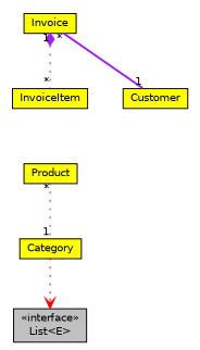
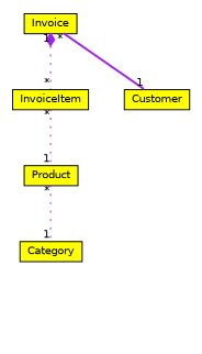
  digraph {
    nodesep=0.25
    ranksep=0.5
    node [fontcolor=black fontname=Helvetica fontsize=10 shape=plaintext]
    edge [arrowhead=none color=purple fontname=Helvetica fontsize=10 headlabel=1 headport=p labelfontname=Helvetica labelfontsize=10 style=dotted taillabel="*" tailport=p weight=2]
    n1 [label=<<table title="gr.spinellis.basic.invoice.InvoiceItem" border="0" cellborder="1" cellspacing="0" cellpadding="2" port="p" bgcolor="yellow"><tr><td><table border="0" cellspacing="0" cellpadding="1"><tr><td align="center" balign="center"> InvoiceItem </td></tr></table></td></tr></table>>]
    n2 [label=<<table title="gr.spinellis.basic.product.Product" border="0" cellborder="1" cellspacing="0" cellpadding="2" port="p" bgcolor="yellow"><tr><td><table border="0" cellspacing="0" cellpadding="1"><tr><td align="center" balign="center"> Product </td></tr></table></td></tr></table>>]
    n3 [label=<<table title="gr.spinellis.basic.product.Category" border="0" cellborder="1" cellspacing="0" cellpadding="2" port="p" bgcolor="yellow"><tr><td><table border="0" cellspacing="0" cellpadding="1"><tr><td align="center" balign="center"> Category </td></tr></table></td></tr></table>>]
    n4 [label=<<table title="gr.spinellis.basic.invoice.Invoice" border="0" cellborder="1" cellspacing="0" cellpadding="2" port="p" bgcolor="yellow"><tr><td><table border="0" cellspacing="0" cellpadding="1"><tr><td align="center" balign="center"> Invoice </td></tr></table></td></tr></table>>]
    n5 [label=<<table title="gr.spinellis.basic.invoice.Customer" border="0" cellborder="1" cellspacing="0" cellpadding="2" port="p" bgcolor="yellow"><tr><td><table border="0" cellspacing="0" cellpadding="1"><tr><td align="center" balign="center"> Customer </td></tr></table></td></tr></table>>]
-   n6 [label=<<table title="java.util.List" border="0" cellborder="1" cellspacing="0" cellpadding="2" port="p" bgcolor="gray" href="http://docs.oracle.com/javase/7/docs/api/java/util/List.html" target="_parent"><tr><td><table border="0" cellspacing="0" cellpadding="1"><tr><td align="center" balign="center"> &#171;interface&#187; </td></tr><tr><td align="center" balign="center"> List&lt;E&gt; </td></tr></table></td></tr></table>>]
+   n1 -> n2
    n2 -> n3
-   n3 -> n6 [arrowhead=open color=red weight=0 headlabel="" taillabel=""]
    n4 -> n1 [arrowtail=diamond dir=back headlabel="*" taillabel=1 weight=6]
    n4 -> n5 [style=bold]
  }
